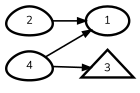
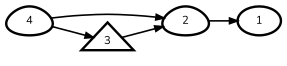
  digraph {
    fontname=Nunito
    rankdir=LR
    node [fontname=Nunito penwidth=3 shape=egg]
    edge [fontname=Nunito penwidth=2]
    n1 [label=1 shape=""]
    n2 [label=2]
    n3 [label=3 shape=triangle]
    n4 [label=4]
    n2 -> n1
-   n4 -> n1
+   n3 -> n2
+   n4 -> n2
    n4 -> n3
  }
